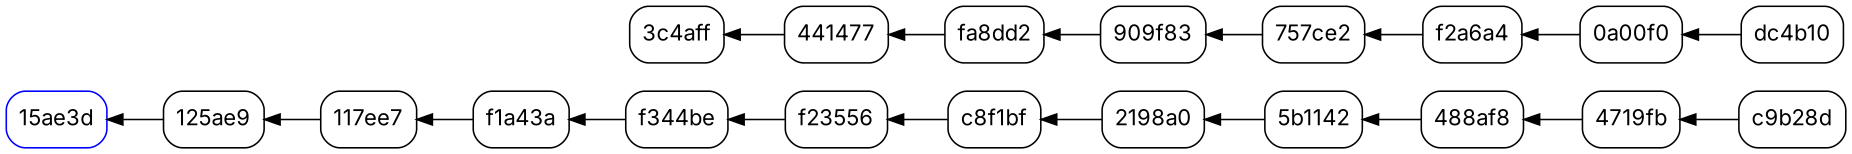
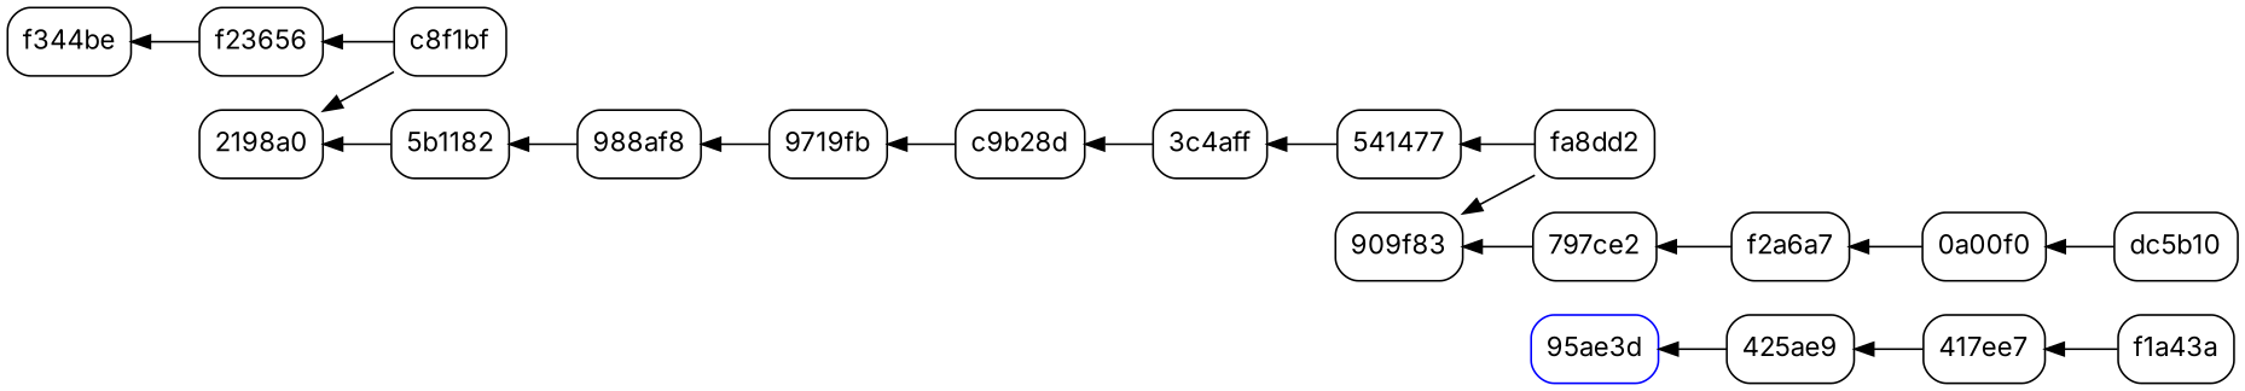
  digraph {
    fontname=Inter
    rankdir=RL
    node [color=black fontname=Inter shape=box style=rounded]
    edge [constraint=true fontname=Inter]
-   "95ae3d" [color=blue label="15ae3d"]
-   "125ae9"
-   "417ee7" [label="117ee7"]
+   "95ae3d" [color=blue]
+   "125ae9" [label="425ae9"]
+   "417ee7"
    f1a43a
    f344be
-   f23656 [label=f23556]
+   f23656
    c8f1bf
    "2198a0"
-   "5b1142"
-   "488af8"
-   "4719fb"
+   "5b1142" [label="5b1182"]
+   "488af8" [label="988af8"]
+   "4719fb" [label="9719fb"]
    c9b28d
    "3c4aff"
-   541477 [label=441477]
+   541477
    fa8dd2
    "909f83"
-   "797ce2" [label="757ce2"]
-   f2a6a4
+   "797ce2"
+   f2a6a4 [label=f2a6a7]
    n19 [label="0a00f0"]
-   dc4b10
+   dc4b10 [label=dc5b10]
    subgraph sub_1 {
      rank=same
      "95ae3d"
    }
    subgraph sub_2 {
      rank=same
      "125ae9"
    }
    subgraph sub_3 {
      rank=same
      "417ee7"
    }
    subgraph sub_4 {
      rank=same
      f1a43a
    }
    subgraph sub_5 {
      rank=same
      f344be
    }
    subgraph sub_6 {
      rank=same
      f23656
    }
    subgraph sub_7 {
      rank=same
      c8f1bf
    }
    subgraph sub_8 {
      rank=same
      "2198a0"
    }
    subgraph sub_9 {
      rank=same
      "5b1142"
    }
    subgraph sub_10 {
      rank=same
      "488af8"
    }
    subgraph sub_11 {
      rank=same
      "4719fb"
    }
    subgraph sub_12 {
      rank=same
      c9b28d
    }
    subgraph sub_13 {
      rank=same
      "3c4aff"
    }
    subgraph sub_14 {
      rank=same
      541477
    }
    subgraph sub_15 {
      rank=same
      fa8dd2
    }
    subgraph sub_16 {
      rank=same
      "909f83"
    }
    subgraph sub_17 {
      rank=same
      "797ce2"
    }
    subgraph sub_18 {
      rank=same
      f2a6a4
    }
    subgraph sub_19 {
      rank=same
      n19
    }
    subgraph sub_20 {
      rank=same
      dc4b10
    }
    "125ae9" -> "95ae3d"
    "417ee7" -> "125ae9"
    f1a43a -> "417ee7"
-   f344be -> f1a43a
    f23656 -> f344be
    c8f1bf -> f23656
-   "2198a0" -> c8f1bf
+   c8f1bf -> "2198a0"
    "5b1142" -> "2198a0"
    "488af8" -> "5b1142"
    "4719fb" -> "488af8"
    c9b28d -> "4719fb"
+   "3c4aff" -> c9b28d
    541477 -> "3c4aff"
    fa8dd2 -> 541477
-   "909f83" -> fa8dd2
+   fa8dd2 -> "909f83"
    "797ce2" -> "909f83"
    f2a6a4 -> "797ce2"
    n19 -> f2a6a4
    dc4b10 -> n19
  }
